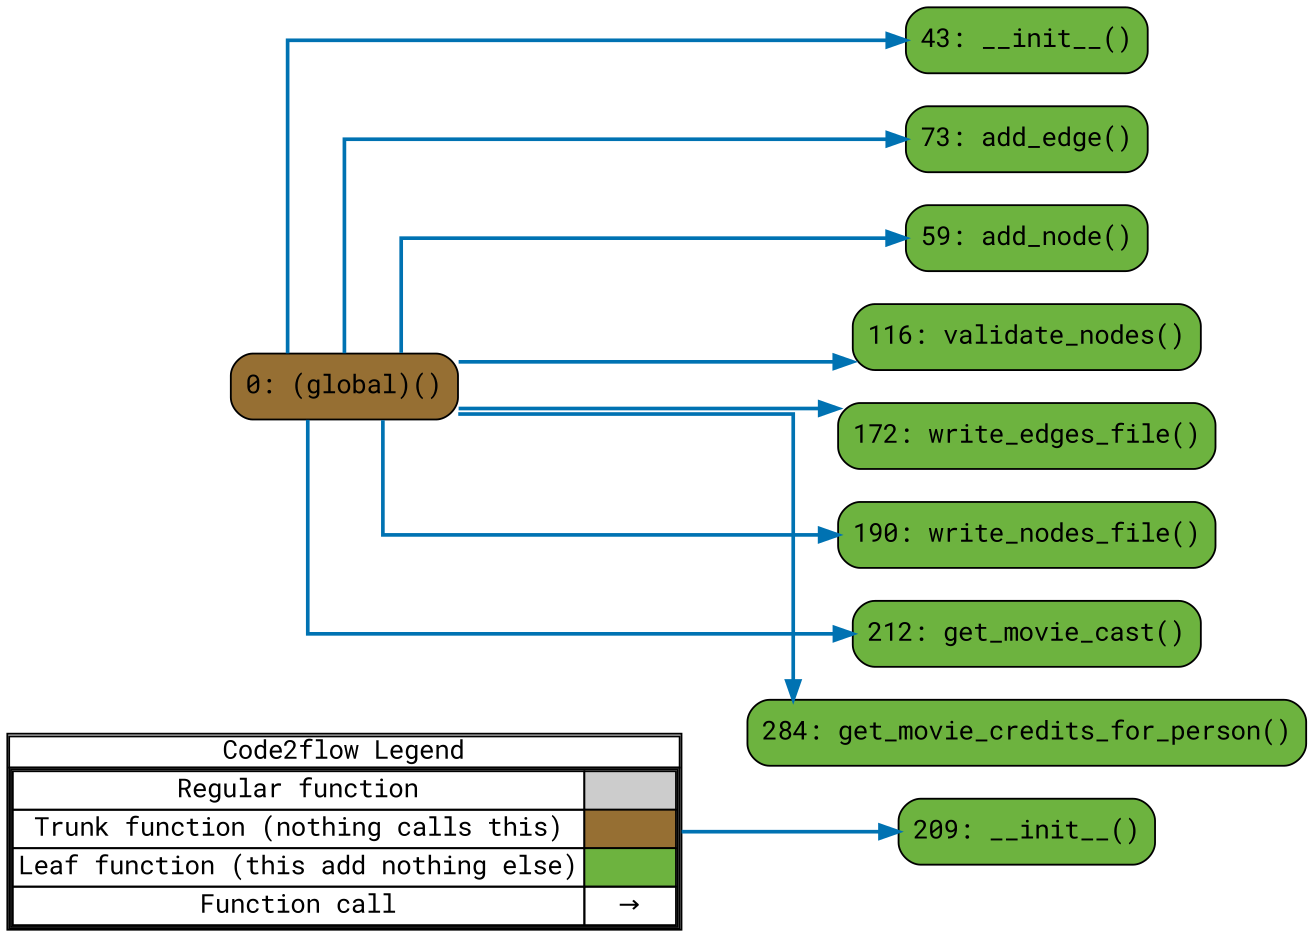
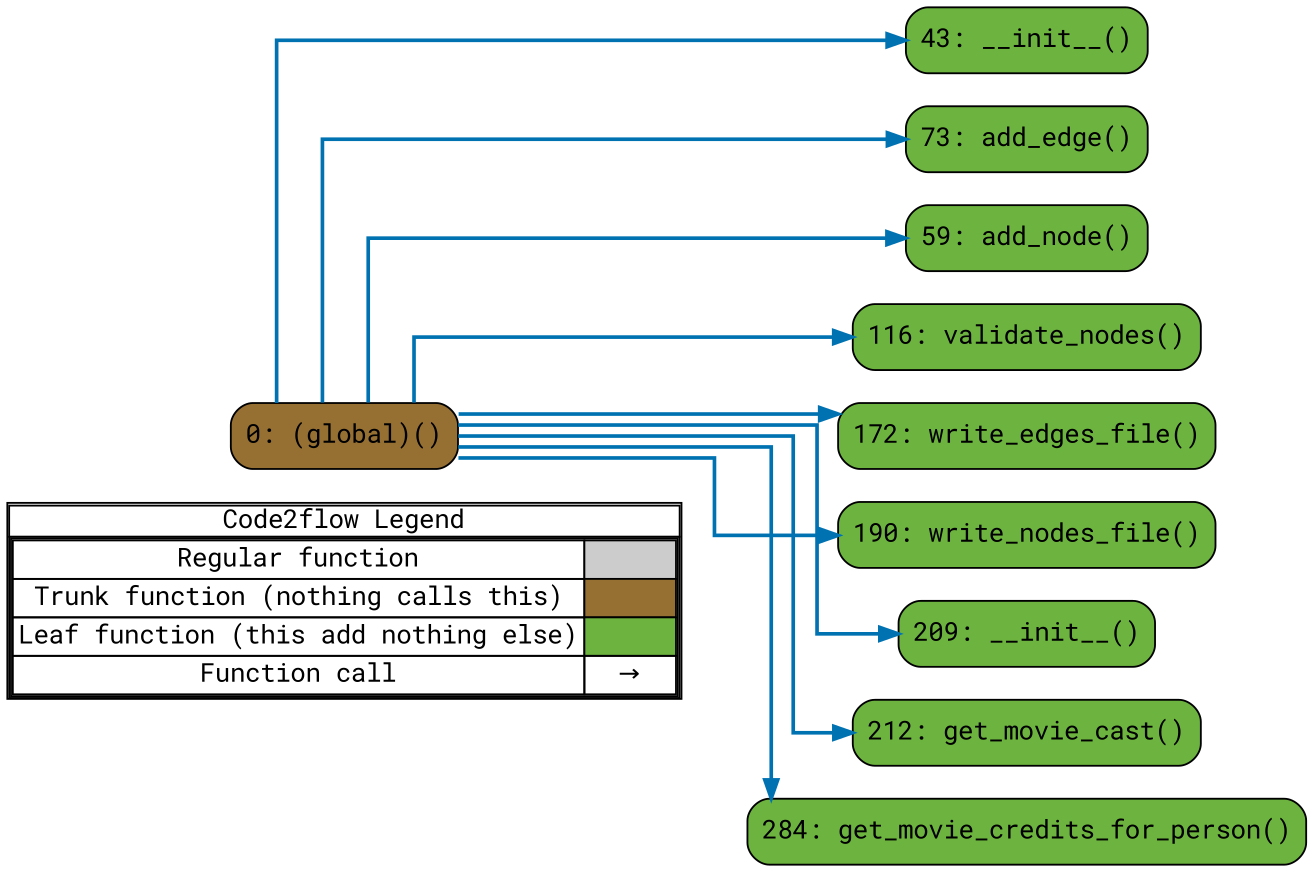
  digraph {
    concentrate=true
    fontname="Roboto Mono"
    rankdir=LR
    splines=ortho
    node [fontname="Roboto Mono" shape=rect fillcolor="#6db33f" style="rounded,filled"]
    edge [color="#0072B2" fontname="Roboto Mono" penwidth=2]
    n1 [label=<         <table cellspacing="0" cellpadding="0" border="1"><tr><td>Code2flow Legend</td></tr><tr><td>         <table cellspacing="0">         <tr><td>Regular function</td><td width="50px" bgcolor='#cccccc'></td></tr>         <tr><td>Trunk function (nothing calls this)</td><td bgcolor='#966F33'></td></tr>         <tr><td>Leaf function (this add nothing else)</td><td bgcolor='#6db33f'></td></tr>         <tr><td>Function call</td><td><font color='black'>&#8594;</font></td></tr>         </table></td></tr></table>         > margin=0 shape=none fillcolor="" style=""]
    n2 [label="43: __init__()"]
    n3 [label="73: add_edge()"]
    n4 [label="59: add_node()"]
    n5 [label="116: validate_nodes()"]
    n6 [label="172: write_edges_file()"]
    n7 [label="190: write_nodes_file()"]
    n8 [label="209: __init__()"]
    n9 [label="212: get_movie_cast()"]
    n10 [label="284: get_movie_credits_for_person()"]
    n11 [fillcolor="#966F33" label="0: (global)()"]
    subgraph sub_1 {
      label=legend
      rank=min
      n1
    }
    subgraph sub_2 {
      label="File: Q1"
      style=dotted
      n11
      subgraph sub_3 {
        label="Class: Graph"
        style=dotted
        n2
        n3
        n4
        n5
        n6
        n7
      }
      subgraph sub_4 {
        label="Class: TMDBAPIUtils"
        style=dotted
        n8
        n9
        n10
      }
    }
    n11 -> n2
    n11 -> n3
    n11 -> n3
    n11 -> n4
    n11 -> n4
    n11 -> n4
    n11 -> n5
    n11 -> n6
    n11 -> n7
-   n1 -> n8
+   n11 -> n8
    n11 -> n9
    n11 -> n9
    n11 -> n9
    n11 -> n10
    n11 -> n10
  }
